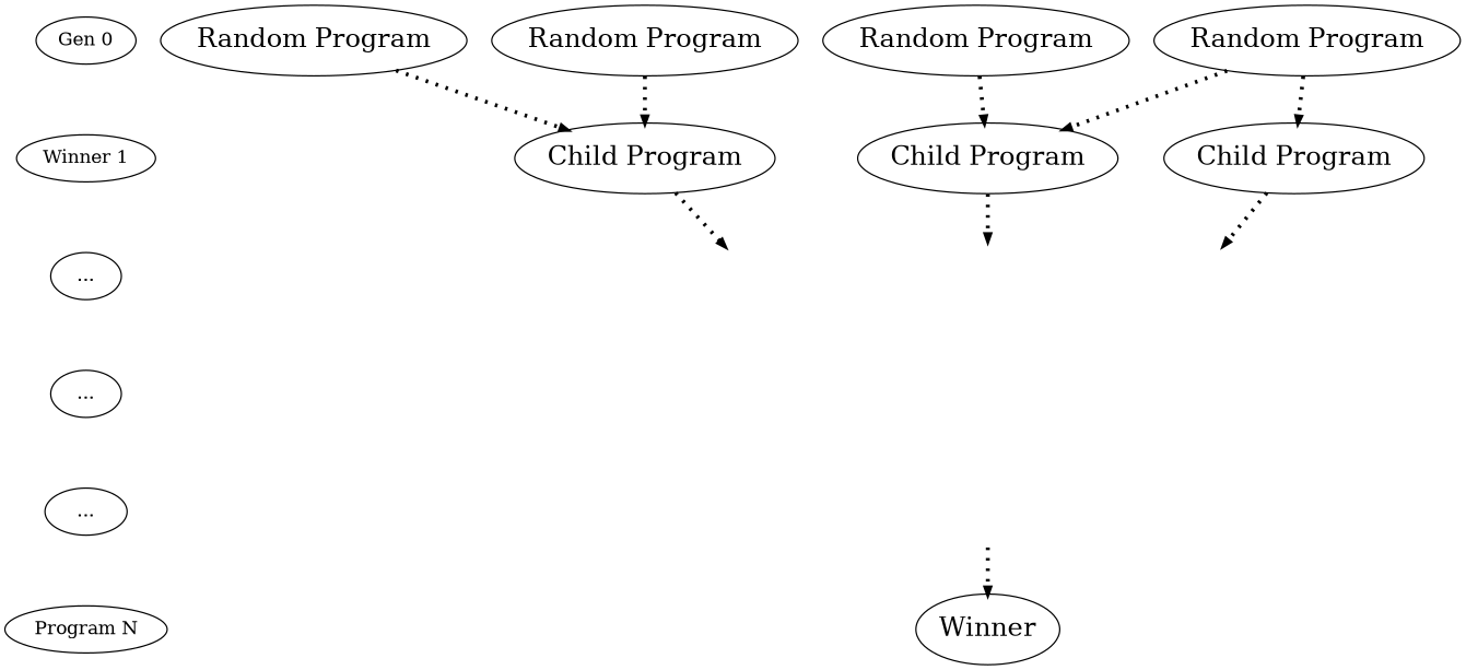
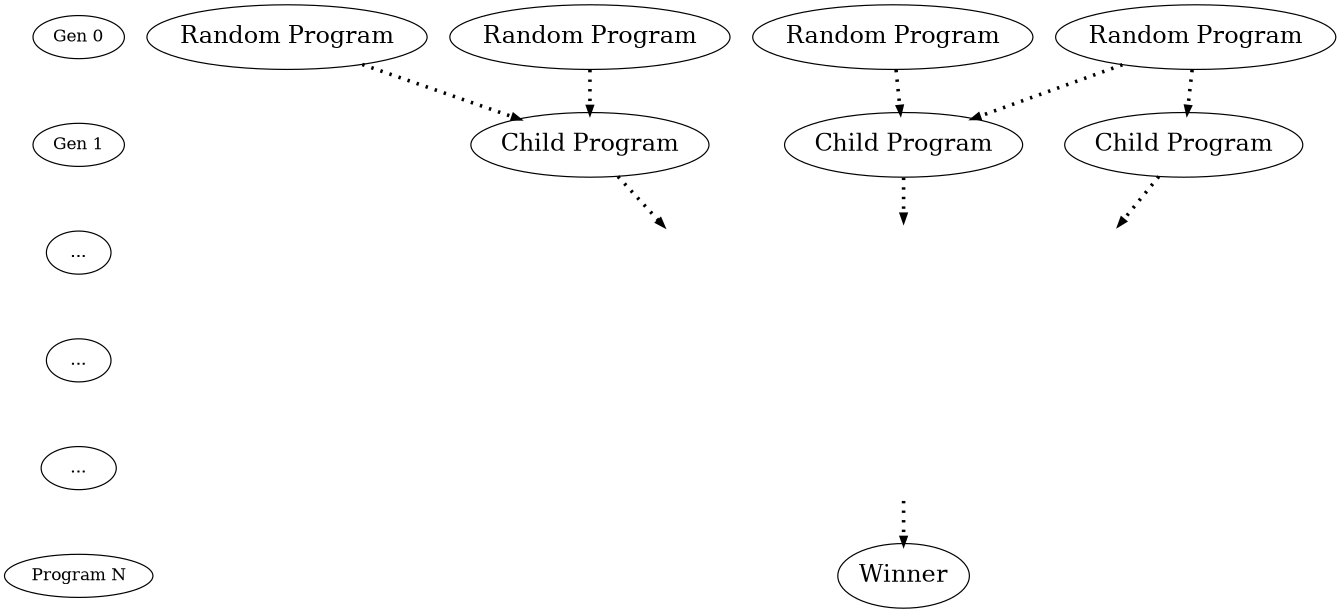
  digraph {
    node [fillcolor=white fontsize=20 penwidth=1 shape=oval style=filled]
    edge [style=invis arrowsize=0.5 color="#000000" penwidth=3.0]
    "Gen 0" [fillcolor="" fontsize="" penwidth="" shape="" style=""]
    n2 [height=0.75 label="Random Program" width=1.0]
-   "Gen 1" [label="Winner 1" fillcolor="" fontsize="" penwidth="" shape="" style=""]
+   "Gen 1" [fillcolor="" fontsize="" penwidth="" shape="" style=""]
    n4 [height=0.75 label="Child Program" width=1.0]
    "..." [fillcolor="" fontsize="" penwidth="" shape="" style=""]
    n6 [height=0.75 label=2 style=invis width=1.0]
    " ... " [fillcolor="" fontsize="" penwidth="" shape="" style=""]
    n8 [height=0.75 label=3 style=invis width=1.0]
    "  ...  " [fillcolor="" fontsize="" penwidth="" shape="" style=""]
    n10 [height=0.75 label=4 style=invis width=1.0]
    n11 [label="Program N" fillcolor="" fontsize="" penwidth="" shape="" style=""]
    n12 [height=0.75 label=Winner width=1.0]
    n13 [height=0.75 label=2 style=invis width=1.0]
    n14 [height=0.75 label="Random Program" width=1.0]
    n15 [height=0.75 label="Random Program" width=1.0]
    n16 [height=0.75 label="Child Program" width=1.0]
    n17 [height=0.75 label="Random Program" width=1.0]
    n18 [height=0.75 label="Child Program" width=1.0]
    n19 [height=0.75 label=2 style=invis width=1.0]
    subgraph sub_1 {
      rank=same
      "Gen 0"
      n2
    }
    subgraph sub_2 {
      rank=same
      "Gen 1"
      n4
    }
    subgraph sub_3 {
      rank=same
      "..."
      n6
    }
    subgraph sub_4 {
      rank=same
      " ... "
      n8
    }
    subgraph sub_5 {
      rank=same
      "  ...  "
      n10
    }
    subgraph sub_6 {
      rank=same
      n11
      n12
    }
    "Gen 0" -> "Gen 1" [arrowsize="" color="" penwidth=""]
    n2 -> n4 [style=dotted]
    "Gen 1" -> "..." [arrowsize="" color="" penwidth=""]
    n4 -> n13 [style=dotted]
    "..." -> " ... " [arrowsize="" color="" penwidth=""]
    n6 -> n8
    " ... " -> "  ...  " [arrowsize="" color="" penwidth=""]
    n8 -> n10
    "  ...  " -> n11 [arrowsize="" color="" penwidth=""]
    n10 -> n12 [style=dotted]
    n13 -> n8
    n14 -> n4 [style=dotted]
    n15 -> n16 [style=dotted]
    n16 -> n6 [style=dotted]
    n17 -> n16 [style=dotted]
    n17 -> n18 [style=dotted]
    n18 -> n19 [style=dotted]
    n19 -> n8
  }
